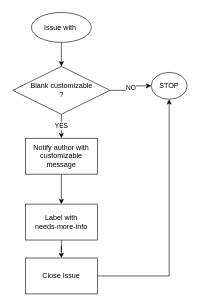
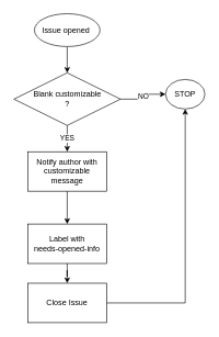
  <mxCell id="0" />
  <mxCell id="1" parent="0" />
  <mxCell id="2" style="edgeStyle=orthogonalEdgeStyle;rounded=0;orthogonalLoop=1;jettySize=auto;html=1;entryX=0.5;entryY=0;entryDx=0;entryDy=0;" edge="1" parent="1" source="3" target="12"><mxGeometry relative="1" as="geometry" /></mxCell>
- <mxCell id="3" value="Issue with&amp;nbsp;" style="ellipse;whiteSpace=wrap;html=1;" vertex="1" parent="1"><mxGeometry x="52" y="20" width="100" height="50" as="geometry" /></mxCell>
+ <mxCell id="3" value="Issue opened&amp;nbsp;" style="ellipse;whiteSpace=wrap;html=1;" vertex="1" parent="1"><mxGeometry x="52" y="20" width="100" height="50" as="geometry" /></mxCell>
  <mxCell id="4" style="edgeStyle=orthogonalEdgeStyle;rounded=0;orthogonalLoop=1;jettySize=auto;html=1;entryX=0.5;entryY=0;entryDx=0;entryDy=0;" edge="1" parent="1" source="5" target="7"><mxGeometry relative="1" as="geometry" /></mxCell>
  <mxCell id="5" value="Notify author with customizable message" style="rounded=0;whiteSpace=wrap;html=1;" vertex="1" parent="1"><mxGeometry x="42" y="230" width="120" height="60" as="geometry" /></mxCell>
  <mxCell id="6" style="edgeStyle=orthogonalEdgeStyle;rounded=0;orthogonalLoop=1;jettySize=auto;html=1;entryX=0.5;entryY=0;entryDx=0;entryDy=0;" edge="1" parent="1" source="7" target="9"><mxGeometry relative="1" as="geometry" /></mxCell>
- <mxCell id="7" value="Label with&lt;br&gt;needs-more-info" style="rounded=0;whiteSpace=wrap;html=1;" vertex="1" parent="1"><mxGeometry x="42" y="340" width="120" height="60" as="geometry" /></mxCell>
+ <mxCell id="7" value="Label with&lt;br&gt;needs-opened-info" style="rounded=0;whiteSpace=wrap;html=1;" vertex="1" parent="1"><mxGeometry x="42" y="340" width="120" height="60" as="geometry" /></mxCell>
  <mxCell id="8" style="edgeStyle=orthogonalEdgeStyle;rounded=0;orthogonalLoop=1;jettySize=auto;html=1;" edge="1" parent="1" source="9" target="13"><mxGeometry relative="1" as="geometry" /></mxCell>
  <mxCell id="9" value="Close Issue" style="rounded=0;whiteSpace=wrap;html=1;" vertex="1" parent="1"><mxGeometry x="42" y="430" width="120" height="60" as="geometry" /></mxCell>
  <mxCell id="10" value="YES" style="edgeStyle=orthogonalEdgeStyle;rounded=0;orthogonalLoop=1;jettySize=auto;html=1;exitX=0.5;exitY=1;exitDx=0;exitDy=0;entryX=0.5;entryY=0;entryDx=0;entryDy=0;" edge="1" parent="1" source="12" target="5"><mxGeometry relative="1" as="geometry" /></mxCell>
  <mxCell id="11" value="NO" style="edgeStyle=orthogonalEdgeStyle;rounded=0;orthogonalLoop=1;jettySize=auto;html=1;entryX=0;entryY=0.5;entryDx=0;entryDy=0;" edge="1" parent="1" source="12" target="13"><mxGeometry relative="1" as="geometry" /></mxCell>
  <mxCell id="12" value="Blank customizable&lt;br&gt;?" style="rhombus;whiteSpace=wrap;html=1;" vertex="1" parent="1"><mxGeometry x="20.75" y="110" width="162.5" height="80" as="geometry" /></mxCell>
  <mxCell id="13" value="STOP" style="ellipse;whiteSpace=wrap;html=1;aspect=fixed;" vertex="1" parent="1"><mxGeometry x="252" y="120" width="60" height="45" as="geometry" /></mxCell>
